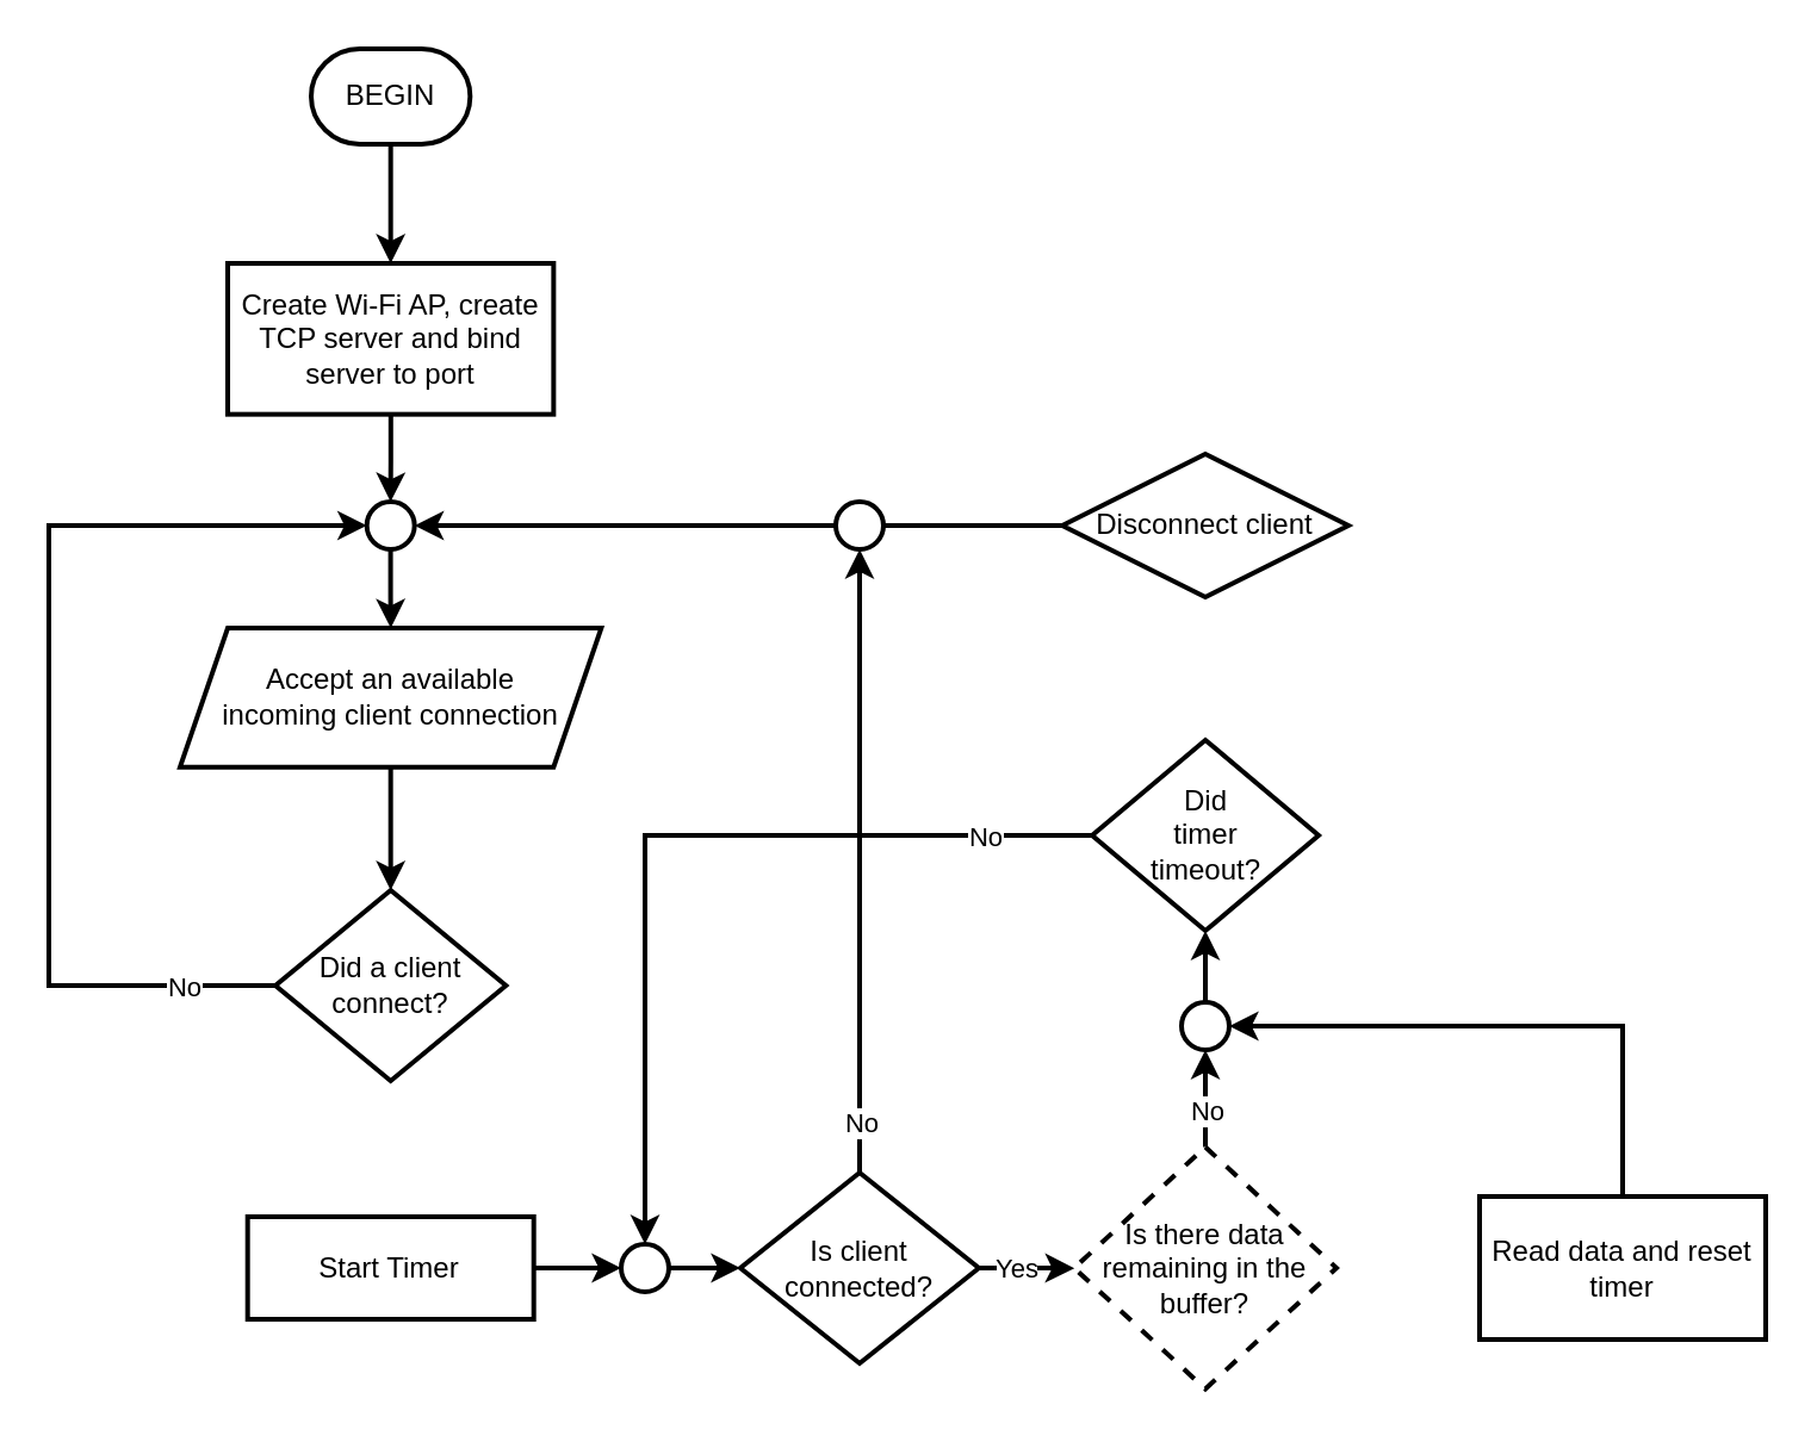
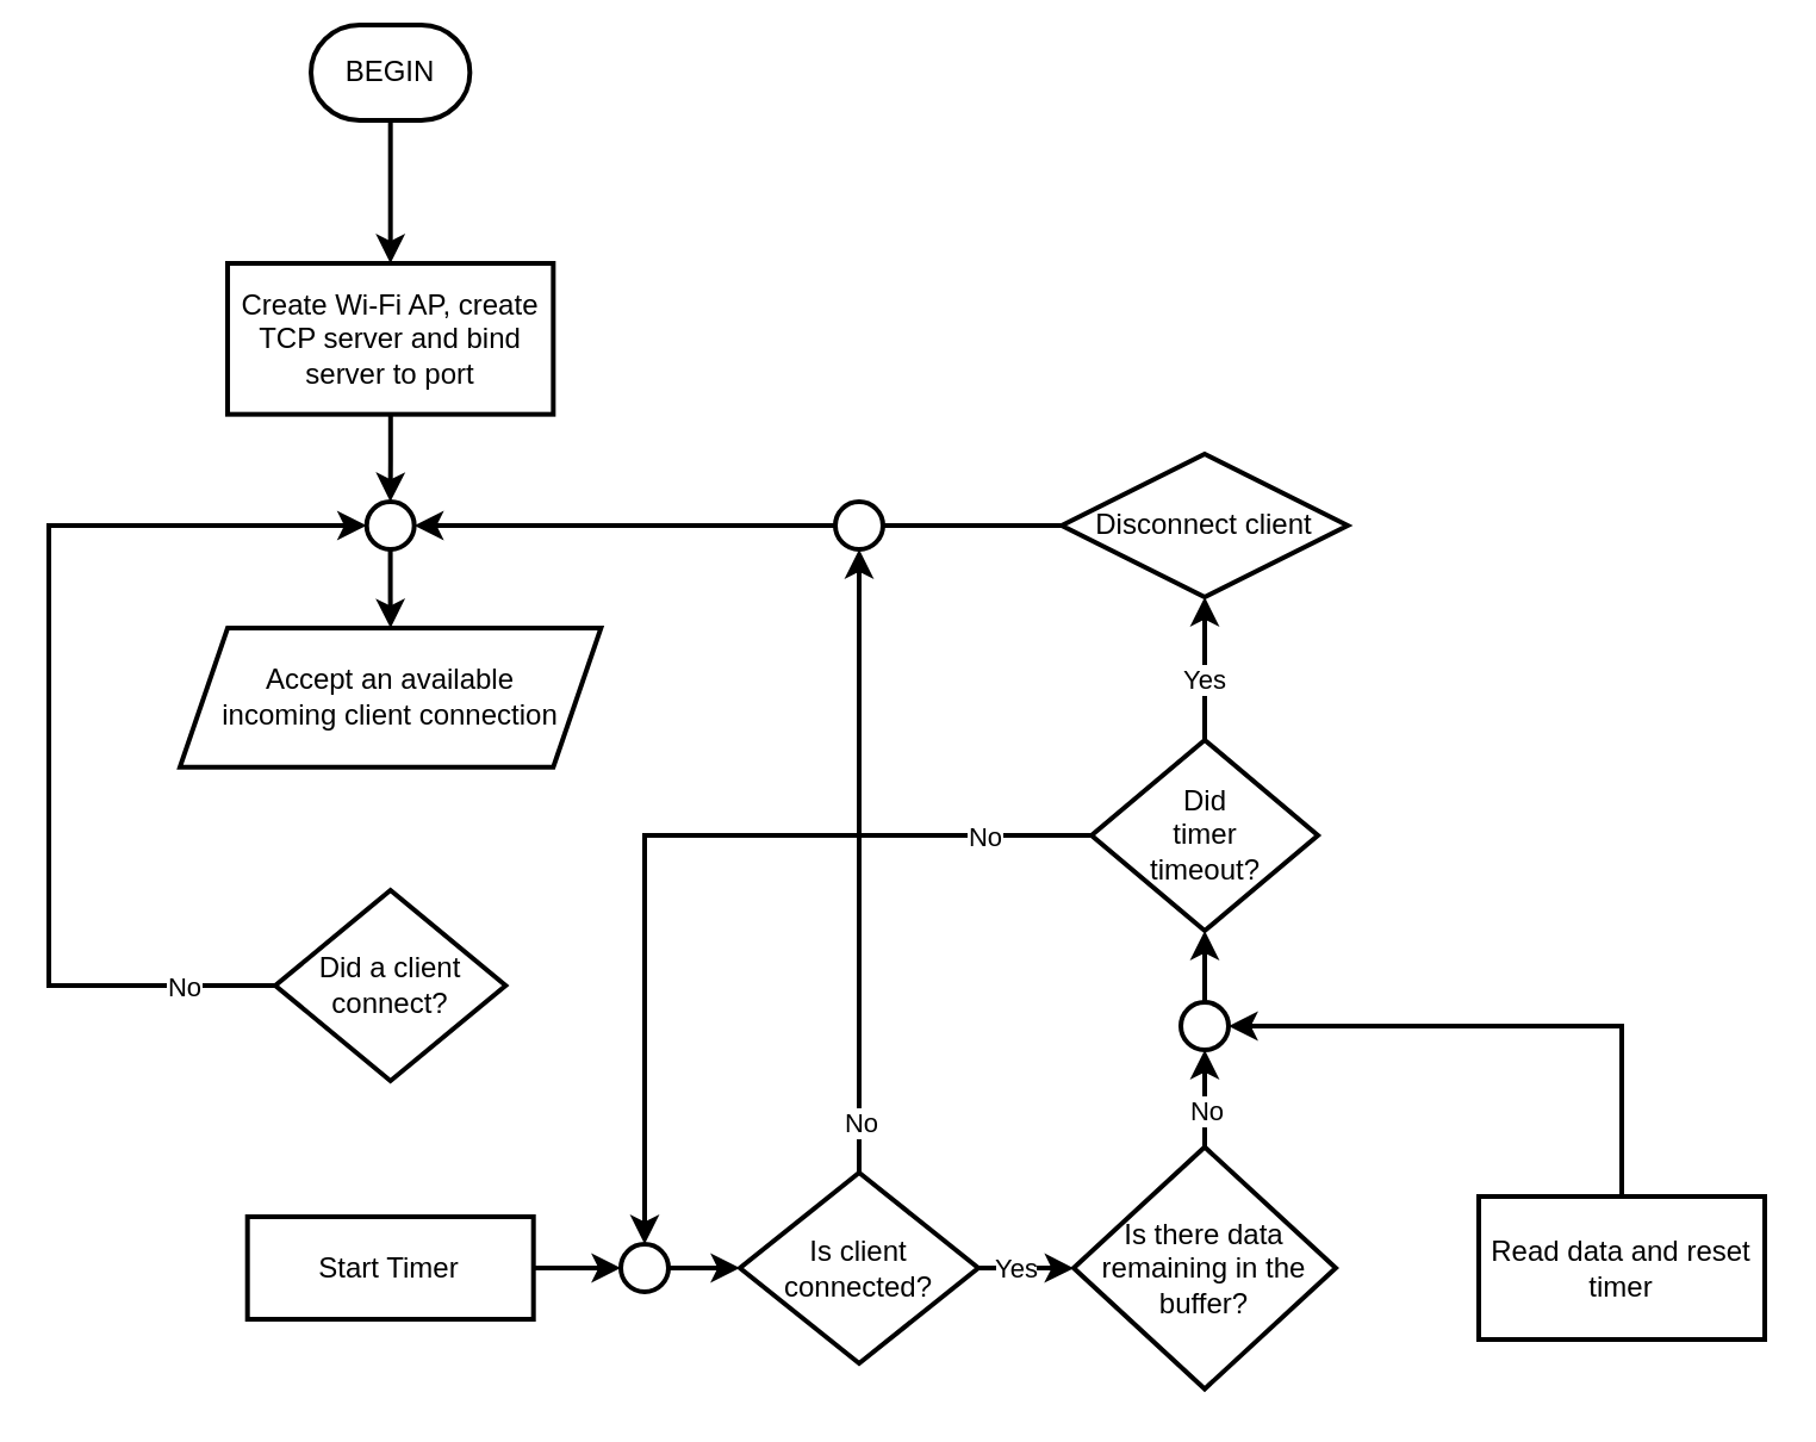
  <mxCell id="0" />
  <mxCell id="1" parent="0" />
- <mxCell id="2" value="BEGIN" style="strokeWidth=2;html=1;shape=mxgraph.flowchart.terminator;whiteSpace=wrap;" parent="1" vertex="1"><mxGeometry x="130" y="20" width="66.67" height="40" as="geometry" /></mxCell>
+ <mxCell id="2" value="BEGIN" style="strokeWidth=2;html=1;shape=mxgraph.flowchart.terminator;whiteSpace=wrap;" parent="1" vertex="1"><mxGeometry x="130" y="10" width="66.67" height="40" as="geometry" /></mxCell>
  <mxCell id="3" value="" style="edgeStyle=orthogonalEdgeStyle;rounded=0;orthogonalLoop=1;jettySize=auto;html=1;strokeWidth=2;" parent="1" source="10" target="7" edge="1"><mxGeometry relative="1" as="geometry" /></mxCell>
  <mxCell id="4" value="Create Wi-Fi AP, create TCP server and bind server to port" style="rounded=0;whiteSpace=wrap;html=1;strokeWidth=2;" parent="1" vertex="1"><mxGeometry x="95.01" y="110" width="136.66" height="63.33" as="geometry" /></mxCell>
  <mxCell id="5" value="" style="endArrow=classic;html=1;rounded=0;strokeWidth=2;" parent="1" source="2" target="4" edge="1"><mxGeometry width="50" height="50" relative="1" as="geometry"><mxPoint x="160" y="160" as="sourcePoint" /><mxPoint x="210" y="110" as="targetPoint" /></mxGeometry></mxCell>
- <mxCell id="6" value="" style="edgeStyle=orthogonalEdgeStyle;rounded=0;orthogonalLoop=1;jettySize=auto;html=1;strokeWidth=2;" parent="1" source="7" target="8" edge="1"><mxGeometry relative="1" as="geometry" /></mxCell>
  <mxCell id="7" value="Accept an available&lt;div&gt;incoming client connection&lt;/div&gt;" style="shape=parallelogram;perimeter=parallelogramPerimeter;whiteSpace=wrap;html=1;fixedSize=1;rounded=0;strokeWidth=2;" parent="1" vertex="1"><mxGeometry x="75.01" y="263" width="176.66" height="58.33" as="geometry" /></mxCell>
  <mxCell id="8" value="Did a client connect?" style="rhombus;whiteSpace=wrap;html=1;rounded=0;strokeWidth=2;" parent="1" vertex="1"><mxGeometry x="115.01" y="373" width="96.67" height="80" as="geometry" /></mxCell>
  <mxCell id="9" value="" style="edgeStyle=orthogonalEdgeStyle;rounded=0;orthogonalLoop=1;jettySize=auto;html=1;strokeWidth=2;" parent="1" source="4" target="10" edge="1"><mxGeometry relative="1" as="geometry"><mxPoint x="163" y="173" as="sourcePoint" /><mxPoint x="163" y="260" as="targetPoint" /></mxGeometry></mxCell>
  <mxCell id="10" value="" style="verticalLabelPosition=bottom;verticalAlign=top;html=1;shape=mxgraph.flowchart.on-page_reference;strokeWidth=2;" parent="1" vertex="1"><mxGeometry x="153.34" y="210" width="20" height="20" as="geometry" /></mxCell>
  <mxCell id="11" value="" style="endArrow=classic;html=1;rounded=0;strokeWidth=2;" parent="1" source="8" target="10" edge="1"><mxGeometry width="50" height="50" relative="1" as="geometry"><mxPoint x="120" y="380" as="sourcePoint" /><mxPoint x="170" y="330" as="targetPoint" /><Array as="points"><mxPoint x="20" y="413" /><mxPoint x="20" y="220" /></Array></mxGeometry></mxCell>
  <mxCell id="12" value="No" style="edgeLabel;html=1;align=center;verticalAlign=middle;resizable=0;points=[];" parent="11" vertex="1" connectable="0"><mxGeometry x="-0.854" y="-2" relative="1" as="geometry"><mxPoint x="-8" y="2" as="offset" /></mxGeometry></mxCell>
  <mxCell id="13" value="" style="edgeStyle=orthogonalEdgeStyle;rounded=0;orthogonalLoop=1;jettySize=auto;html=1;strokeWidth=2;" parent="1" source="34" target="19" edge="1"><mxGeometry relative="1" as="geometry" /></mxCell>
  <mxCell id="14" value="Start Timer" style="whiteSpace=wrap;html=1;rounded=0;strokeWidth=2;" parent="1" vertex="1"><mxGeometry x="103.35" y="510" width="120" height="43" as="geometry" /></mxCell>
  <mxCell id="15" value="" style="edgeStyle=orthogonalEdgeStyle;rounded=0;orthogonalLoop=1;jettySize=auto;html=1;endSize=6;strokeWidth=2;" parent="1" source="19" target="22" edge="1"><mxGeometry relative="1" as="geometry" /></mxCell>
  <mxCell id="16" value="Yes" style="edgeLabel;html=1;align=center;verticalAlign=middle;resizable=0;points=[];" parent="15" vertex="1" connectable="0"><mxGeometry x="-0.244" y="-3" relative="1" as="geometry"><mxPoint y="-3" as="offset" /></mxGeometry></mxCell>
  <mxCell id="17" style="edgeStyle=orthogonalEdgeStyle;rounded=0;orthogonalLoop=1;jettySize=auto;html=1;exitX=0.5;exitY=0;exitDx=0;exitDy=0;strokeWidth=2;" parent="1" source="19" target="36" edge="1"><mxGeometry relative="1" as="geometry" /></mxCell>
  <mxCell id="18" value="No" style="edgeLabel;html=1;align=center;verticalAlign=middle;resizable=0;points=[];" parent="17" vertex="1" connectable="0"><mxGeometry x="-0.806" relative="1" as="geometry"><mxPoint y="4" as="offset" /></mxGeometry></mxCell>
  <mxCell id="19" value="Is client connected?" style="rhombus;whiteSpace=wrap;html=1;rounded=0;strokeWidth=2;" parent="1" vertex="1"><mxGeometry x="310" y="491.5" width="100" height="80" as="geometry" /></mxCell>
  <mxCell id="20" value="" style="edgeStyle=orthogonalEdgeStyle;rounded=0;orthogonalLoop=1;jettySize=auto;html=1;strokeWidth=2;" parent="1" source="22" target="25" edge="1"><mxGeometry relative="1" as="geometry" /></mxCell>
  <mxCell id="21" value="No" style="edgeLabel;html=1;align=center;verticalAlign=middle;resizable=0;points=[];" parent="20" vertex="1" connectable="0"><mxGeometry x="-0.568" y="-2" relative="1" as="geometry"><mxPoint x="-2" y="-6" as="offset" /></mxGeometry></mxCell>
- <mxCell id="22" value="Is there&amp;nbsp;&lt;span style=&quot;background-color: initial;&quot;&gt;data&lt;/span&gt;&lt;div&gt;&lt;span style=&quot;background-color: initial;&quot;&gt;remaining in the&lt;/span&gt;&lt;/div&gt;&lt;div&gt;&lt;span style=&quot;background-color: initial;&quot;&gt;buffer?&lt;/span&gt;&lt;/div&gt;" style="rhombus;whiteSpace=wrap;html=1;rounded=0;strokeWidth=2;dashed=1;" parent="1" vertex="1"><mxGeometry x="450" y="480.75" width="110" height="101.5" as="geometry" /></mxCell>
+ <mxCell id="22" value="Is there&amp;nbsp;&lt;span style=&quot;background-color: initial;&quot;&gt;data&lt;/span&gt;&lt;div&gt;&lt;span style=&quot;background-color: initial;&quot;&gt;remaining in the&lt;/span&gt;&lt;/div&gt;&lt;div&gt;&lt;span style=&quot;background-color: initial;&quot;&gt;buffer?&lt;/span&gt;&lt;/div&gt;" style="rhombus;whiteSpace=wrap;html=1;rounded=0;strokeWidth=2;" parent="1" vertex="1"><mxGeometry x="450" y="480.75" width="110" height="101.5" as="geometry" /></mxCell>
  <mxCell id="23" value="Read data and reset timer" style="whiteSpace=wrap;html=1;rounded=0;strokeWidth=2;" parent="1" vertex="1"><mxGeometry x="620" y="501.5" width="120" height="60" as="geometry" /></mxCell>
  <mxCell id="24" value="" style="edgeStyle=orthogonalEdgeStyle;rounded=0;orthogonalLoop=1;jettySize=auto;html=1;strokeWidth=2;" parent="1" source="25" target="30" edge="1"><mxGeometry relative="1" as="geometry" /></mxCell>
  <mxCell id="25" value="" style="verticalLabelPosition=bottom;verticalAlign=top;html=1;shape=mxgraph.flowchart.on-page_reference;strokeWidth=2;" parent="1" vertex="1"><mxGeometry x="495" y="420" width="20" height="20" as="geometry" /></mxCell>
+ <mxCell id="26" value="" style="edgeStyle=orthogonalEdgeStyle;rounded=0;orthogonalLoop=1;jettySize=auto;html=1;strokeWidth=2;" parent="1" source="30" target="32" edge="1"><mxGeometry relative="1" as="geometry" /></mxCell>
+ <mxCell id="27" value="Yes" style="edgeLabel;html=1;align=center;verticalAlign=middle;resizable=0;points=[];" parent="26" vertex="1" connectable="0"><mxGeometry x="-0.143" y="1" relative="1" as="geometry"><mxPoint as="offset" /></mxGeometry></mxCell>
  <mxCell id="28" style="edgeStyle=orthogonalEdgeStyle;rounded=0;orthogonalLoop=1;jettySize=auto;html=1;strokeWidth=2;" parent="1" source="30" target="34" edge="1"><mxGeometry relative="1" as="geometry" /></mxCell>
  <mxCell id="29" value="No" style="edgeLabel;html=1;align=center;verticalAlign=middle;resizable=0;points=[];" parent="28" vertex="1" connectable="0"><mxGeometry x="-0.752" y="3" relative="1" as="geometry"><mxPoint y="-3" as="offset" /></mxGeometry></mxCell>
  <mxCell id="30" value="Did&lt;div&gt;timer&lt;/div&gt;&lt;div&gt;&lt;span style=&quot;background-color: initial;&quot;&gt;timeout?&lt;/span&gt;&lt;/div&gt;" style="strokeWidth=2;html=1;shape=mxgraph.flowchart.decision;whiteSpace=wrap;" parent="1" vertex="1"><mxGeometry x="457.5" y="310" width="95" height="80" as="geometry" /></mxCell>
  <mxCell id="31" style="edgeStyle=orthogonalEdgeStyle;rounded=0;orthogonalLoop=1;jettySize=auto;html=1;strokeWidth=2;" parent="1" source="32" target="10" edge="1"><mxGeometry relative="1" as="geometry" /></mxCell>
  <mxCell id="32" value="Disconnect client" style="rhombus;whiteSpace=wrap;html=1;strokeWidth=2;" parent="1" vertex="1"><mxGeometry x="445" y="190" width="120" height="60" as="geometry" /></mxCell>
  <mxCell id="33" value="" style="edgeStyle=orthogonalEdgeStyle;rounded=0;orthogonalLoop=1;jettySize=auto;html=1;strokeWidth=2;" parent="1" source="14" target="34" edge="1"><mxGeometry relative="1" as="geometry"><mxPoint x="223" y="532" as="sourcePoint" /><mxPoint x="310" y="532" as="targetPoint" /></mxGeometry></mxCell>
  <mxCell id="34" value="" style="verticalLabelPosition=bottom;verticalAlign=top;html=1;shape=mxgraph.flowchart.on-page_reference;strokeWidth=2;" parent="1" vertex="1"><mxGeometry x="260" y="521.5" width="20" height="20" as="geometry" /></mxCell>
  <mxCell id="35" style="edgeStyle=orthogonalEdgeStyle;rounded=0;orthogonalLoop=1;jettySize=auto;html=1;strokeWidth=2;" parent="1" source="23" target="25" edge="1"><mxGeometry relative="1" as="geometry"><Array as="points"><mxPoint x="680" y="430" /></Array></mxGeometry></mxCell>
  <mxCell id="36" value="" style="verticalLabelPosition=bottom;verticalAlign=top;html=1;shape=mxgraph.flowchart.on-page_reference;strokeWidth=2;" parent="1" vertex="1"><mxGeometry x="350" y="210" width="20" height="20" as="geometry" /></mxCell>
